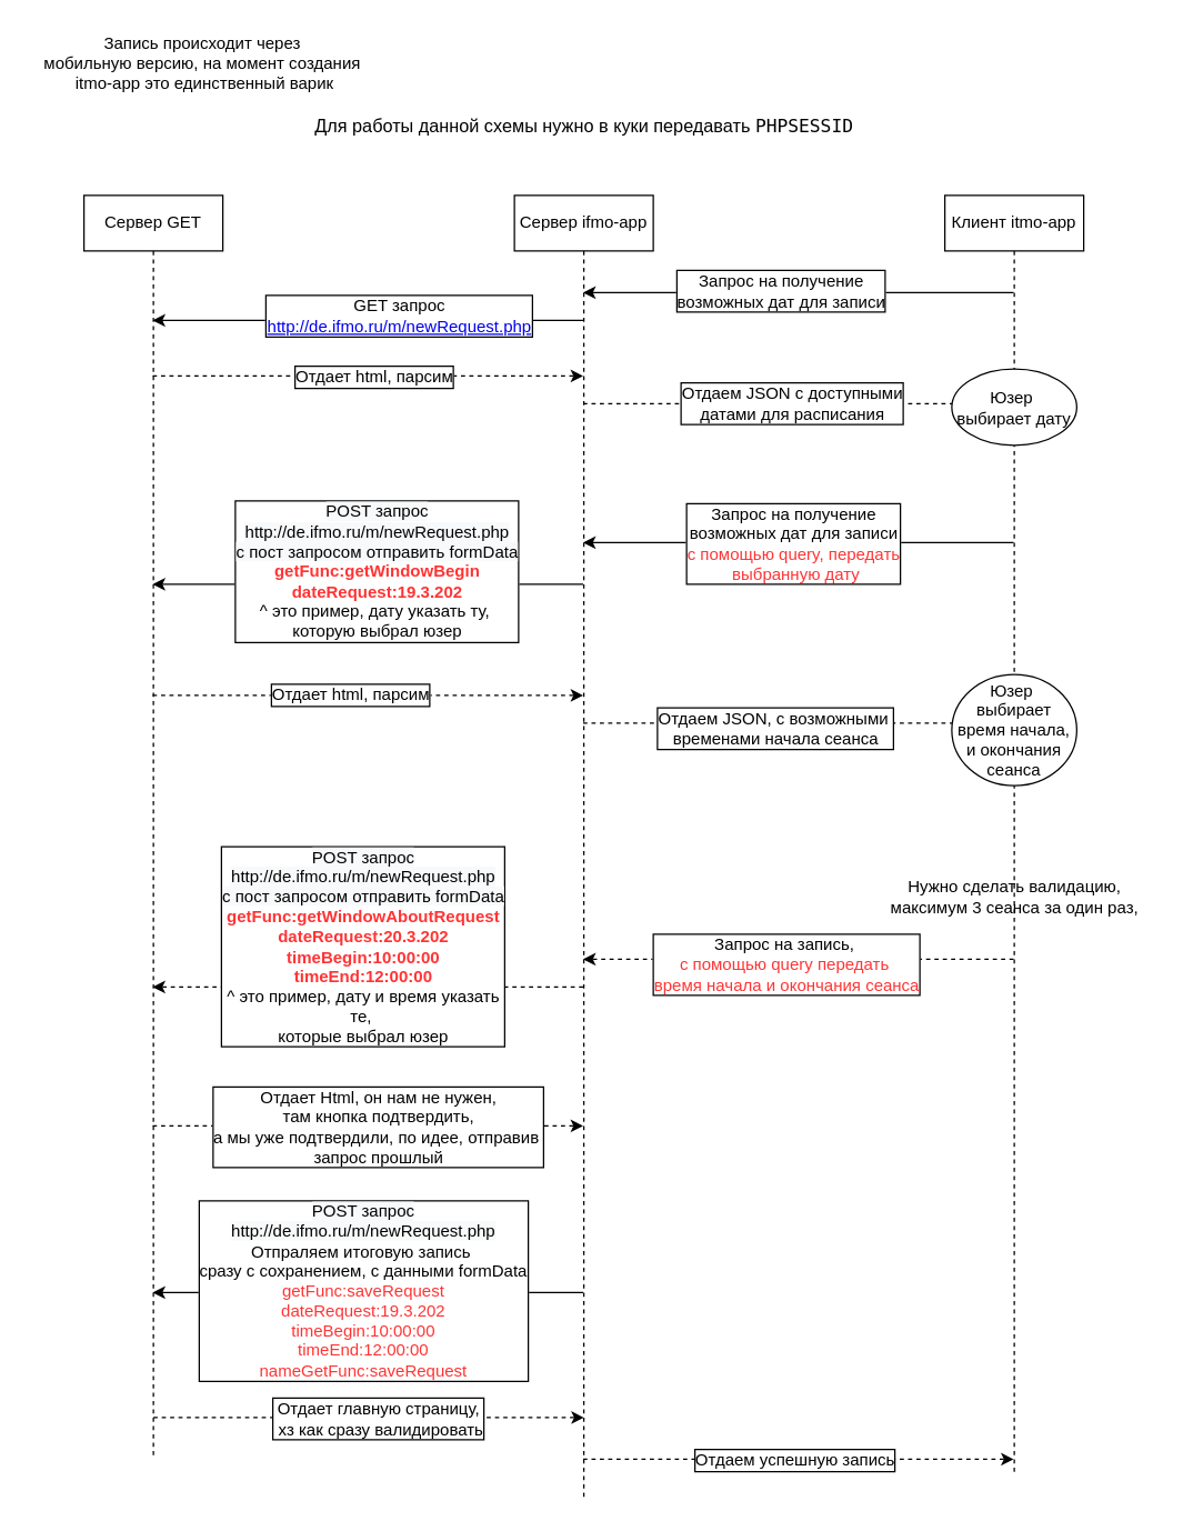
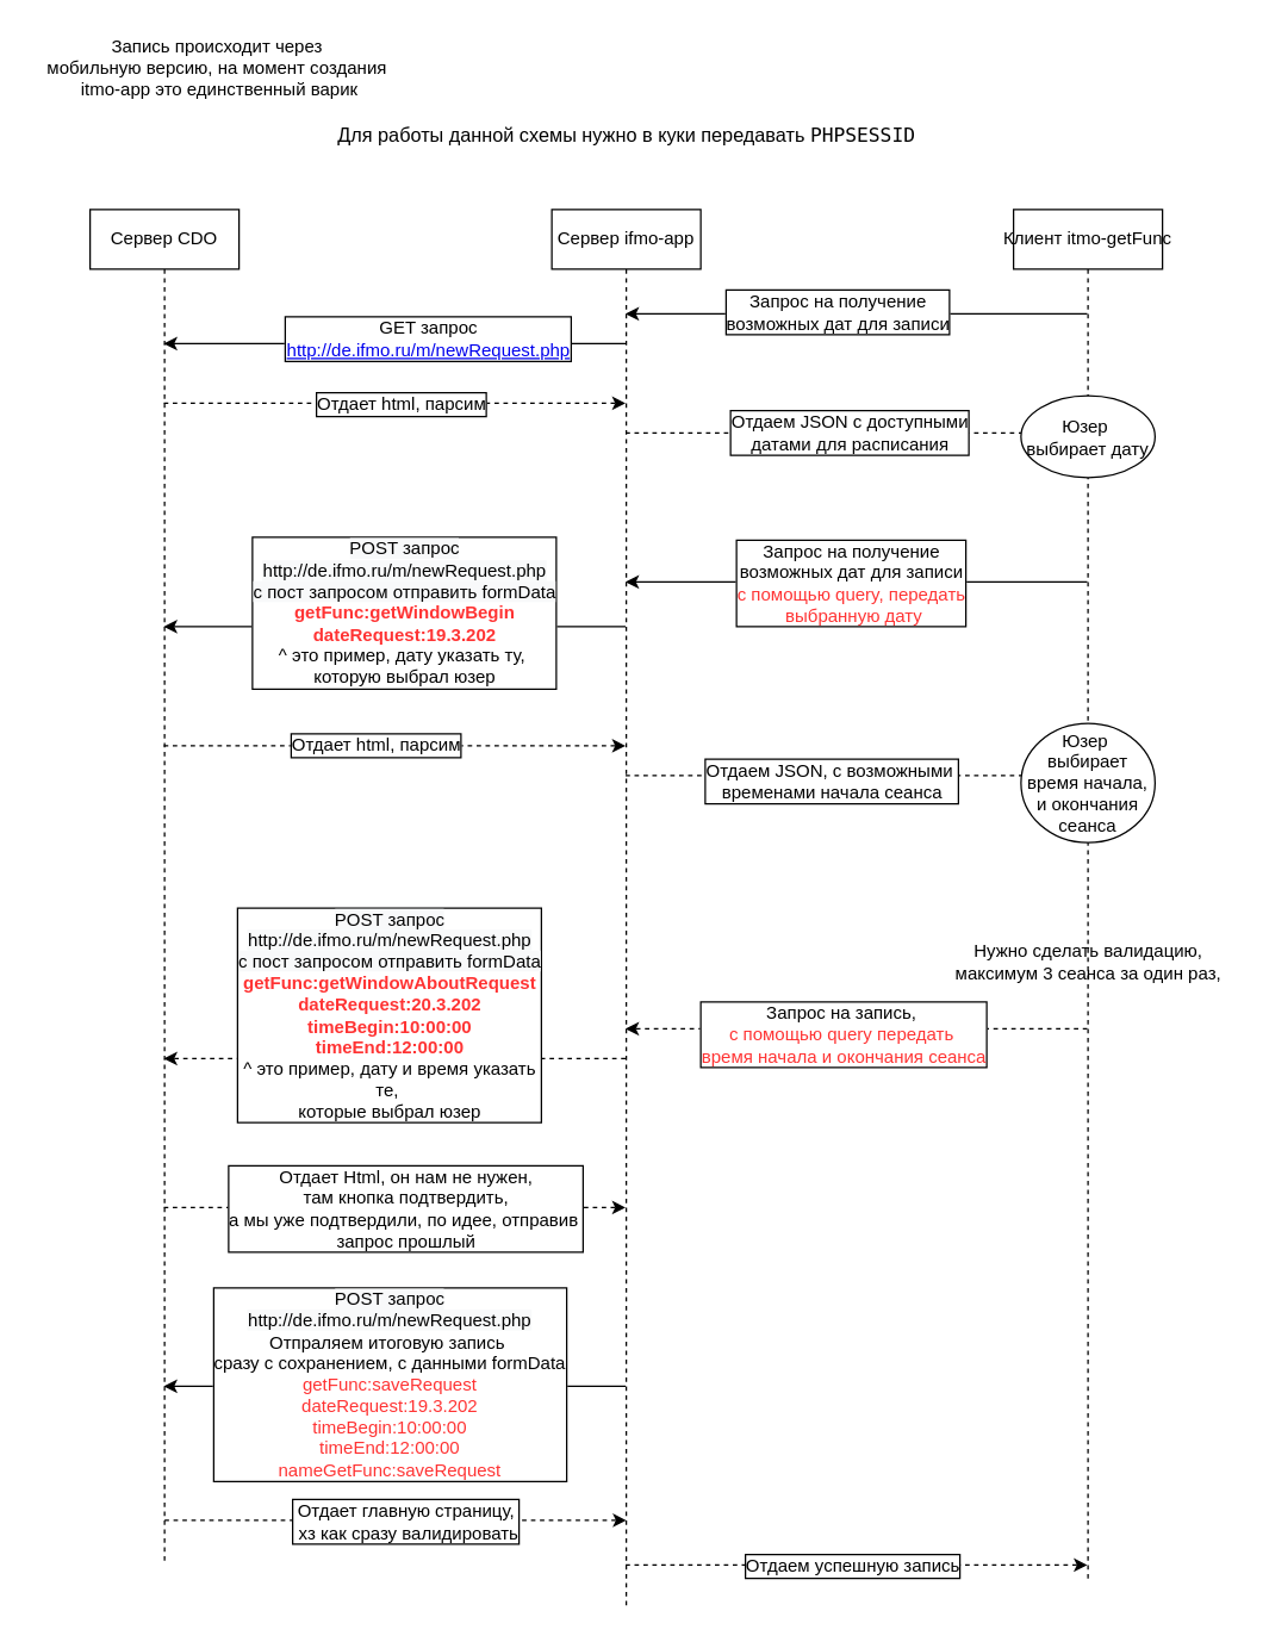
  <mxCell id="0" />
  <mxCell id="1" parent="0" />
  <mxCell id="2" style="edgeStyle=orthogonalEdgeStyle;rounded=0;orthogonalLoop=1;jettySize=auto;html=1;strokeWidth=1;comic=0;shadow=0;dashed=1;" parent="1" source="8" target="19" edge="1"><mxGeometry relative="1" as="geometry"><Array as="points"><mxPoint x="350" y="270" /><mxPoint x="350" y="270" /></Array></mxGeometry></mxCell>
  <mxCell id="3" value="Отдает html, парсим" style="text;html=1;align=center;verticalAlign=middle;resizable=0;points=[];labelBackgroundColor=#ffffff;labelBorderColor=#000000;" parent="2" vertex="1" connectable="0"><mxGeometry x="0.158" y="-1" relative="1" as="geometry"><mxPoint x="-20.5" y="-1" as="offset" /></mxGeometry></mxCell>
  <mxCell id="4" style="edgeStyle=orthogonalEdgeStyle;rounded=0;orthogonalLoop=1;jettySize=auto;html=1;dashed=1;" edge="1" parent="1" source="8" target="19"><mxGeometry relative="1" as="geometry"><Array as="points"><mxPoint x="340" y="500" /><mxPoint x="340" y="500" /></Array></mxGeometry></mxCell>
  <mxCell id="5" value="Отдает html, парсим" style="text;html=1;align=center;verticalAlign=middle;resizable=0;points=[];labelBackgroundColor=#ffffff;labelBorderColor=#000000;" vertex="1" connectable="0" parent="4"><mxGeometry x="-0.029" y="9" relative="1" as="geometry"><mxPoint x="-9" y="8" as="offset" /></mxGeometry></mxCell>
  <mxCell id="6" style="edgeStyle=orthogonalEdgeStyle;rounded=0;orthogonalLoop=1;jettySize=auto;html=1;dashed=1;" edge="1" parent="1" source="8" target="19"><mxGeometry relative="1" as="geometry"><Array as="points"><mxPoint x="360" y="810" /><mxPoint x="360" y="810" /></Array></mxGeometry></mxCell>
  <mxCell id="7" value="Отдает Html, он нам не нужен, &lt;br&gt;там кнопка подтвердить, &lt;br&gt;а мы уже подтвердили, по идее, отправив&amp;nbsp;&lt;br&gt;запрос прошлый" style="text;html=1;align=center;verticalAlign=middle;resizable=0;points=[];labelBackgroundColor=#ffffff;labelBorderColor=#000000;" vertex="1" connectable="0" parent="6"><mxGeometry x="0.139" relative="1" as="geometry"><mxPoint x="-15.5" as="offset" /></mxGeometry></mxCell>
- <mxCell id="8" value="Сервер GET" style="shape=umlLifeline;perimeter=lifelinePerimeter;whiteSpace=wrap;html=1;container=1;collapsible=0;recursiveResize=0;outlineConnect=0;" parent="1" vertex="1"><mxGeometry x="60" y="140" width="100" height="910" as="geometry" /></mxCell>
+ <mxCell id="8" value="Сервер CDO" style="shape=umlLifeline;perimeter=lifelinePerimeter;whiteSpace=wrap;html=1;container=1;collapsible=0;recursiveResize=0;outlineConnect=0;" parent="1" vertex="1"><mxGeometry x="60" y="140" width="100" height="910" as="geometry" /></mxCell>
  <mxCell id="9" style="edgeStyle=orthogonalEdgeStyle;rounded=0;orthogonalLoop=1;jettySize=auto;html=1;" parent="1" source="19" target="8" edge="1"><mxGeometry relative="1" as="geometry"><Array as="points"><mxPoint x="170" y="230" /><mxPoint x="170" y="230" /></Array></mxGeometry></mxCell>
  <mxCell id="10" value="GET запрос&lt;br&gt;&lt;a href=&quot;http://de.ifmo.ru/m/newRequest.php&quot;&gt;http://de.ifmo.ru/m/newRequest.php&lt;/a&gt;" style="text;html=1;align=center;verticalAlign=middle;resizable=0;points=[];labelBackgroundColor=#ffffff;labelBorderColor=#000000;" parent="9" vertex="1" connectable="0"><mxGeometry x="-0.207" y="-10" relative="1" as="geometry"><mxPoint x="-10.5" y="6" as="offset" /></mxGeometry></mxCell>
  <mxCell id="11" style="edgeStyle=orthogonalEdgeStyle;rounded=0;orthogonalLoop=1;jettySize=auto;html=1;dashed=1;" edge="1" parent="1" source="19" target="24"><mxGeometry relative="1" as="geometry"><Array as="points"><mxPoint x="650" y="290" /><mxPoint x="650" y="290" /></Array></mxGeometry></mxCell>
  <mxCell id="12" value="Отдаем JSON с доступными&lt;br&gt;датами для расписания" style="text;html=1;align=center;verticalAlign=middle;resizable=0;points=[];labelBackgroundColor=#ffffff;labelBorderColor=#000000;" vertex="1" connectable="0" parent="11"><mxGeometry x="0.035" y="42" relative="1" as="geometry"><mxPoint x="-10.5" y="41" as="offset" /></mxGeometry></mxCell>
  <mxCell id="13" style="edgeStyle=orthogonalEdgeStyle;rounded=0;orthogonalLoop=1;jettySize=auto;html=1;dashed=1;" edge="1" parent="1" source="19" target="24"><mxGeometry relative="1" as="geometry"><Array as="points"><mxPoint x="500" y="520" /><mxPoint x="500" y="520" /></Array></mxGeometry></mxCell>
  <mxCell id="14" value="Отдаем JSON, с возможными&amp;nbsp;&lt;br&gt;временами начала сеанса" style="text;html=1;align=center;verticalAlign=middle;resizable=0;points=[];labelBackgroundColor=#ffffff;labelBorderColor=#000000;" vertex="1" connectable="0" parent="13"><mxGeometry x="-0.029" y="-13" relative="1" as="geometry"><mxPoint x="-13" y="-10" as="offset" /></mxGeometry></mxCell>
  <mxCell id="15" style="edgeStyle=orthogonalEdgeStyle;rounded=0;orthogonalLoop=1;jettySize=auto;html=1;dashed=1;" edge="1" parent="1" source="19" target="8"><mxGeometry relative="1" as="geometry"><Array as="points"><mxPoint x="360" y="710" /><mxPoint x="360" y="710" /></Array></mxGeometry></mxCell>
  <mxCell id="16" value="&lt;span style=&quot;text-align: left ; background-color: rgb(248 , 249 , 250)&quot;&gt;POST запрос&lt;/span&gt;&lt;br style=&quot;text-align: left ; background-color: rgb(248 , 249 , 250)&quot;&gt;&lt;span style=&quot;text-align: left ; background-color: rgb(248 , 249 , 250)&quot;&gt;http://de.ifmo.ru/m/newRequest.php&lt;br&gt;с пост запросом отправить formData&lt;br&gt;&lt;/span&gt;&lt;span style=&quot;background-color: rgb(248 , 249 , 250)&quot;&gt;&lt;font&gt;&lt;div&gt;&lt;font color=&quot;#ff3333&quot;&gt;&lt;span style=&quot;white-space: pre-wrap&quot;&gt;&lt;b&gt;getFunc:getWindowAboutRequest&lt;br&gt;dateRequest:20.3.202&lt;br&gt;timeBegin:10:00:00&lt;br&gt;timeEnd:12:00:00&lt;/b&gt;&lt;/span&gt;&lt;/font&gt;&lt;br&gt;&lt;/div&gt;&lt;div style=&quot;white-space: pre-wrap&quot;&gt;^ это пример, дату и время указать те, &lt;/div&gt;&lt;div style=&quot;white-space: pre-wrap&quot;&gt;которые выбрал юзер&lt;/div&gt;&lt;/font&gt;&lt;/span&gt;" style="text;html=1;align=center;verticalAlign=middle;resizable=0;points=[];labelBackgroundColor=#ffffff;labelBorderColor=#000000;" vertex="1" connectable="0" parent="15"><mxGeometry x="0.093" y="-5" relative="1" as="geometry"><mxPoint x="9.5" y="-25" as="offset" /></mxGeometry></mxCell>
  <mxCell id="17" style="edgeStyle=orthogonalEdgeStyle;rounded=0;orthogonalLoop=1;jettySize=auto;html=1;" edge="1" parent="1" source="19" target="8"><mxGeometry relative="1" as="geometry"><Array as="points"><mxPoint x="360" y="930" /><mxPoint x="360" y="930" /></Array></mxGeometry></mxCell>
  <mxCell id="18" value="&lt;span style=&quot;text-align: left ; background-color: rgb(248 , 249 , 250)&quot;&gt;POST запрос&lt;/span&gt;&lt;br style=&quot;text-align: left ; background-color: rgb(248 , 249 , 250)&quot;&gt;&lt;span style=&quot;text-align: left ; background-color: rgb(248 , 249 , 250)&quot;&gt;http://de.ifmo.ru/m/newRequest.php&lt;/span&gt;&lt;br&gt;Отпраляем итоговую запись&amp;nbsp;&lt;br&gt;сразу с сохранением, с данными formData&lt;br&gt;&lt;div&gt;&lt;font color=&quot;#ff3333&quot;&gt;getFunc:saveRequest&lt;/font&gt;&lt;/div&gt;&lt;div&gt;&lt;font color=&quot;#ff3333&quot;&gt;dateRequest:19.3.202&lt;/font&gt;&lt;/div&gt;&lt;div&gt;&lt;font color=&quot;#ff3333&quot;&gt;timeBegin:10:00:00&lt;/font&gt;&lt;/div&gt;&lt;div&gt;&lt;font color=&quot;#ff3333&quot;&gt;timeEnd:12:00:00&lt;/font&gt;&lt;/div&gt;&lt;div&gt;&lt;font color=&quot;#ff3333&quot;&gt;nameGetFunc:saveRequest&lt;/font&gt;&lt;/div&gt;" style="text;html=1;align=center;verticalAlign=middle;resizable=0;points=[];labelBackgroundColor=#ffffff;labelBorderColor=#000000;" vertex="1" connectable="0" parent="17"><mxGeometry x="0.093" y="-2" relative="1" as="geometry"><mxPoint x="9.5" as="offset" /></mxGeometry></mxCell>
  <mxCell id="19" value="&lt;span style=&quot;white-space: nowrap&quot;&gt;Сервер ifmo-app&lt;/span&gt;" style="shape=umlLifeline;perimeter=lifelinePerimeter;whiteSpace=wrap;html=1;container=1;collapsible=0;recursiveResize=0;outlineConnect=0;" parent="1" vertex="1"><mxGeometry x="370" y="140" width="100" height="940" as="geometry" /></mxCell>
  <mxCell id="20" style="edgeStyle=orthogonalEdgeStyle;rounded=0;orthogonalLoop=1;jettySize=auto;html=1;" parent="1" source="24" target="19" edge="1"><mxGeometry relative="1" as="geometry"><Array as="points"><mxPoint x="510" y="210" /><mxPoint x="510" y="210" /></Array></mxGeometry></mxCell>
  <mxCell id="21" value="Запрос на получение &lt;br&gt;возможных дат для записи" style="text;html=1;align=center;verticalAlign=middle;resizable=0;points=[];labelBackgroundColor=#ffffff;labelBorderColor=#000000;" vertex="1" connectable="0" parent="20"><mxGeometry x="0.416" y="-51" relative="1" as="geometry"><mxPoint x="51" y="49" as="offset" /></mxGeometry></mxCell>
  <mxCell id="22" style="edgeStyle=orthogonalEdgeStyle;rounded=0;orthogonalLoop=1;jettySize=auto;html=1;dashed=1;" edge="1" parent="1" source="24" target="19"><mxGeometry relative="1" as="geometry"><Array as="points"><mxPoint x="670" y="690" /><mxPoint x="670" y="690" /></Array></mxGeometry></mxCell>
  <mxCell id="23" value="Запрос на запись,&amp;nbsp;&lt;br&gt;&lt;font color=&quot;#ff3333&quot;&gt;с помощью query передать&amp;nbsp;&lt;br&gt;время начала и окончания сеанса&lt;/font&gt;" style="text;html=1;align=center;verticalAlign=middle;resizable=0;points=[];labelBackgroundColor=#ffffff;labelBorderColor=#000000;" vertex="1" connectable="0" parent="22"><mxGeometry x="0.093" y="6" relative="1" as="geometry"><mxPoint x="5" y="-3" as="offset" /></mxGeometry></mxCell>
- <mxCell id="24" value="&lt;span style=&quot;white-space: nowrap&quot;&gt;Клиент itmo-app&lt;/span&gt;" style="shape=umlLifeline;perimeter=lifelinePerimeter;whiteSpace=wrap;html=1;container=1;collapsible=0;recursiveResize=0;outlineConnect=0;" parent="1" vertex="1"><mxGeometry x="680" y="140" width="100" height="920" as="geometry" /></mxCell>
+ <mxCell id="24" value="&lt;span style=&quot;white-space: nowrap&quot;&gt;Клиент itmo-getFunc&lt;/span&gt;" style="shape=umlLifeline;perimeter=lifelinePerimeter;whiteSpace=wrap;html=1;container=1;collapsible=0;recursiveResize=0;outlineConnect=0;" parent="1" vertex="1"><mxGeometry x="680" y="140" width="100" height="920" as="geometry" /></mxCell>
  <mxCell id="25" value="Юзер&amp;nbsp;&lt;br&gt;выбирает дату" style="ellipse;whiteSpace=wrap;html=1;" vertex="1" parent="24"><mxGeometry x="5" y="125" width="90" height="55" as="geometry" /></mxCell>
  <mxCell id="26" value="Юзер&amp;nbsp;&lt;br&gt;выбирает время начала, и окончания сеанса" style="ellipse;whiteSpace=wrap;html=1;" vertex="1" parent="24"><mxGeometry x="5" y="345" width="90" height="80" as="geometry" /></mxCell>
  <mxCell id="27" value="Запись происходит через &lt;br&gt;мобильную версию, на момент создания&lt;br&gt;&amp;nbsp;itmo-app это единственный варик" style="text;html=1;align=center;verticalAlign=middle;resizable=0;points=[];autosize=1;" vertex="1" parent="1"><mxGeometry x="20" y="20" width="250" height="50" as="geometry" /></mxCell>
  <mxCell id="28" style="edgeStyle=orthogonalEdgeStyle;rounded=0;orthogonalLoop=1;jettySize=auto;html=1;" edge="1" parent="1" source="24" target="19"><mxGeometry relative="1" as="geometry"><Array as="points"><mxPoint x="520" y="390" /><mxPoint x="520" y="390" /></Array><mxPoint x="730" y="460" as="sourcePoint" /><mxPoint x="420" y="460" as="targetPoint" /></mxGeometry></mxCell>
  <mxCell id="29" value="Запрос на получение &lt;br&gt;возможных дат для записи&lt;br&gt;&lt;font color=&quot;#ff3333&quot;&gt;с помощью query, передать&lt;br&gt;&amp;nbsp;выбранную дату&lt;/font&gt;" style="text;html=1;align=center;verticalAlign=middle;resizable=0;points=[];labelBackgroundColor=#ffffff;labelBorderColor=#000000;" vertex="1" connectable="0" parent="28"><mxGeometry x="0.416" y="-51" relative="1" as="geometry"><mxPoint x="59.5" y="51" as="offset" /></mxGeometry></mxCell>
  <mxCell id="30" value="" style="endArrow=classic;html=1;" edge="1" parent="1" source="19" target="8"><mxGeometry width="50" height="50" relative="1" as="geometry"><mxPoint x="390" y="440" as="sourcePoint" /><mxPoint x="440" y="390" as="targetPoint" /><Array as="points"><mxPoint x="250" y="420" /></Array></mxGeometry></mxCell>
  <mxCell id="31" value="&lt;span style=&quot;text-align: left ; background-color: rgb(248 , 249 , 250)&quot;&gt;POST запрос&lt;/span&gt;&lt;br style=&quot;text-align: left ; background-color: rgb(248 , 249 , 250)&quot;&gt;&lt;span style=&quot;text-align: left ; background-color: rgb(248 , 249 , 250)&quot;&gt;http://de.ifmo.ru/m/newRequest.php&lt;br&gt;с пост запросом отправить formData&lt;br&gt;&lt;/span&gt;&lt;span style=&quot;background-color: rgb(248 , 249 , 250) ; white-space: pre-wrap&quot;&gt;&lt;font face=&quot;.sfnsdisplay-regular, helvetica neue, lucida grande, sans-serif&quot;&gt;&lt;div style=&quot;font-weight: bold ; color: rgb(255 , 51 , 51)&quot;&gt;getFunc:getWindowBegin&lt;/div&gt;&lt;div style=&quot;font-weight: bold ; color: rgb(255 , 51 , 51)&quot;&gt;dateRequest:19.3.202&lt;/div&gt;&lt;div&gt;^ это пример, дату указать ту, &lt;/div&gt;&lt;div&gt;которую выбрал юзер&lt;/div&gt;&lt;/font&gt;&lt;/span&gt;" style="text;html=1;align=center;verticalAlign=middle;resizable=0;points=[];labelBackgroundColor=#ffffff;labelBorderColor=#000000;" vertex="1" connectable="0" parent="30"><mxGeometry x="0.21" relative="1" as="geometry"><mxPoint x="38.5" y="-10" as="offset" /></mxGeometry></mxCell>
  <mxCell id="32" value="&lt;font style=&quot;font-size: 13px&quot;&gt;Для работы данной схемы нужно в куки передавать&amp;nbsp;&lt;span style=&quot;font-family: &amp;#34;menlo&amp;#34; , monospace ; text-align: left ; white-space: pre-wrap&quot;&gt;PHPSESSID&lt;/span&gt;&lt;/font&gt;" style="text;html=1;align=center;verticalAlign=middle;resizable=0;points=[];autosize=1;" vertex="1" parent="1"><mxGeometry x="215" y="80" width="410" height="20" as="geometry" /></mxCell>
  <mxCell id="33" value="Нужно сделать валидацию,&lt;br&gt;максимум 3 сеанса за один раз," style="text;html=1;align=center;verticalAlign=middle;resizable=0;points=[];autosize=1;" vertex="1" parent="1"><mxGeometry x="630" y="630" width="200" height="30" as="geometry" /></mxCell>
  <mxCell id="34" style="edgeStyle=orthogonalEdgeStyle;rounded=0;orthogonalLoop=1;jettySize=auto;html=1;dashed=1;" edge="1" parent="1"><mxGeometry relative="1" as="geometry"><mxPoint x="110" y="1020" as="sourcePoint" /><mxPoint x="420" y="1020" as="targetPoint" /><Array as="points"><mxPoint x="260.5" y="1020" /><mxPoint x="260.5" y="1020" /></Array></mxGeometry></mxCell>
  <mxCell id="35" value="Отдает главную страницу,&lt;br&gt;&amp;nbsp;хз как сразу валидировать" style="text;html=1;align=center;verticalAlign=middle;resizable=0;points=[];labelBackgroundColor=#ffffff;labelBorderColor=#000000;" vertex="1" connectable="0" parent="34"><mxGeometry x="0.139" relative="1" as="geometry"><mxPoint x="-16" as="offset" /></mxGeometry></mxCell>
  <mxCell id="36" style="edgeStyle=orthogonalEdgeStyle;rounded=0;orthogonalLoop=1;jettySize=auto;html=1;dashed=1;" edge="1" parent="1" source="19" target="24"><mxGeometry relative="1" as="geometry"><mxPoint x="330" y="1040" as="sourcePoint" /><mxPoint x="640" y="1040" as="targetPoint" /><Array as="points"><mxPoint x="530" y="1050" /><mxPoint x="530" y="1050" /></Array></mxGeometry></mxCell>
  <mxCell id="37" value="Отдаем успешную запись" style="text;html=1;align=center;verticalAlign=middle;resizable=0;points=[];labelBackgroundColor=#ffffff;labelBorderColor=#000000;" vertex="1" connectable="0" parent="36"><mxGeometry x="0.139" relative="1" as="geometry"><mxPoint x="-25.5" as="offset" /></mxGeometry></mxCell>
